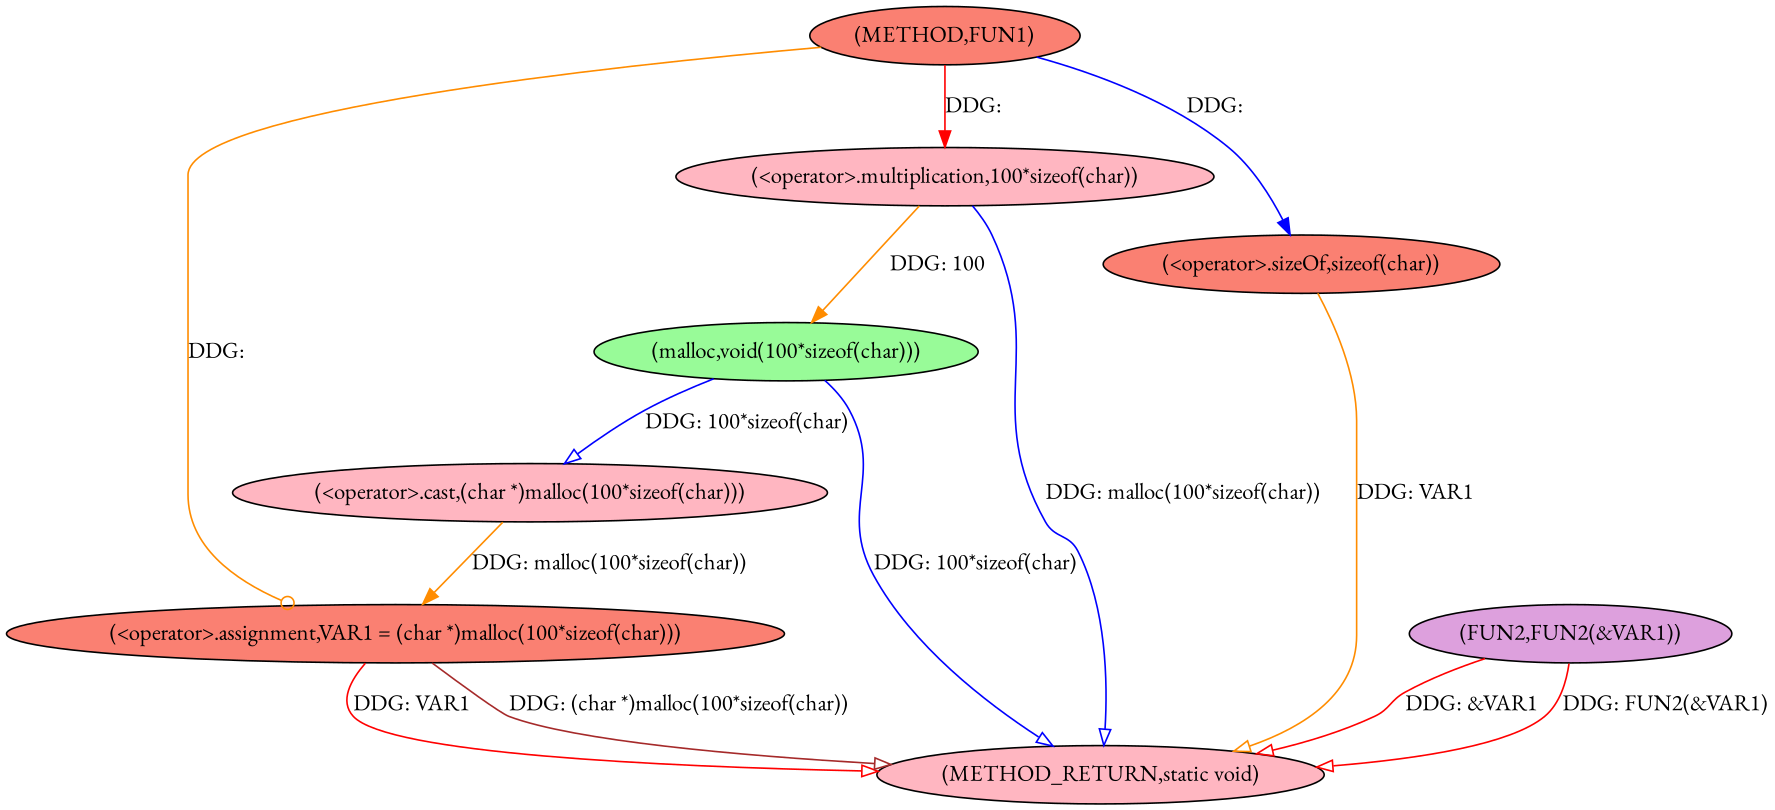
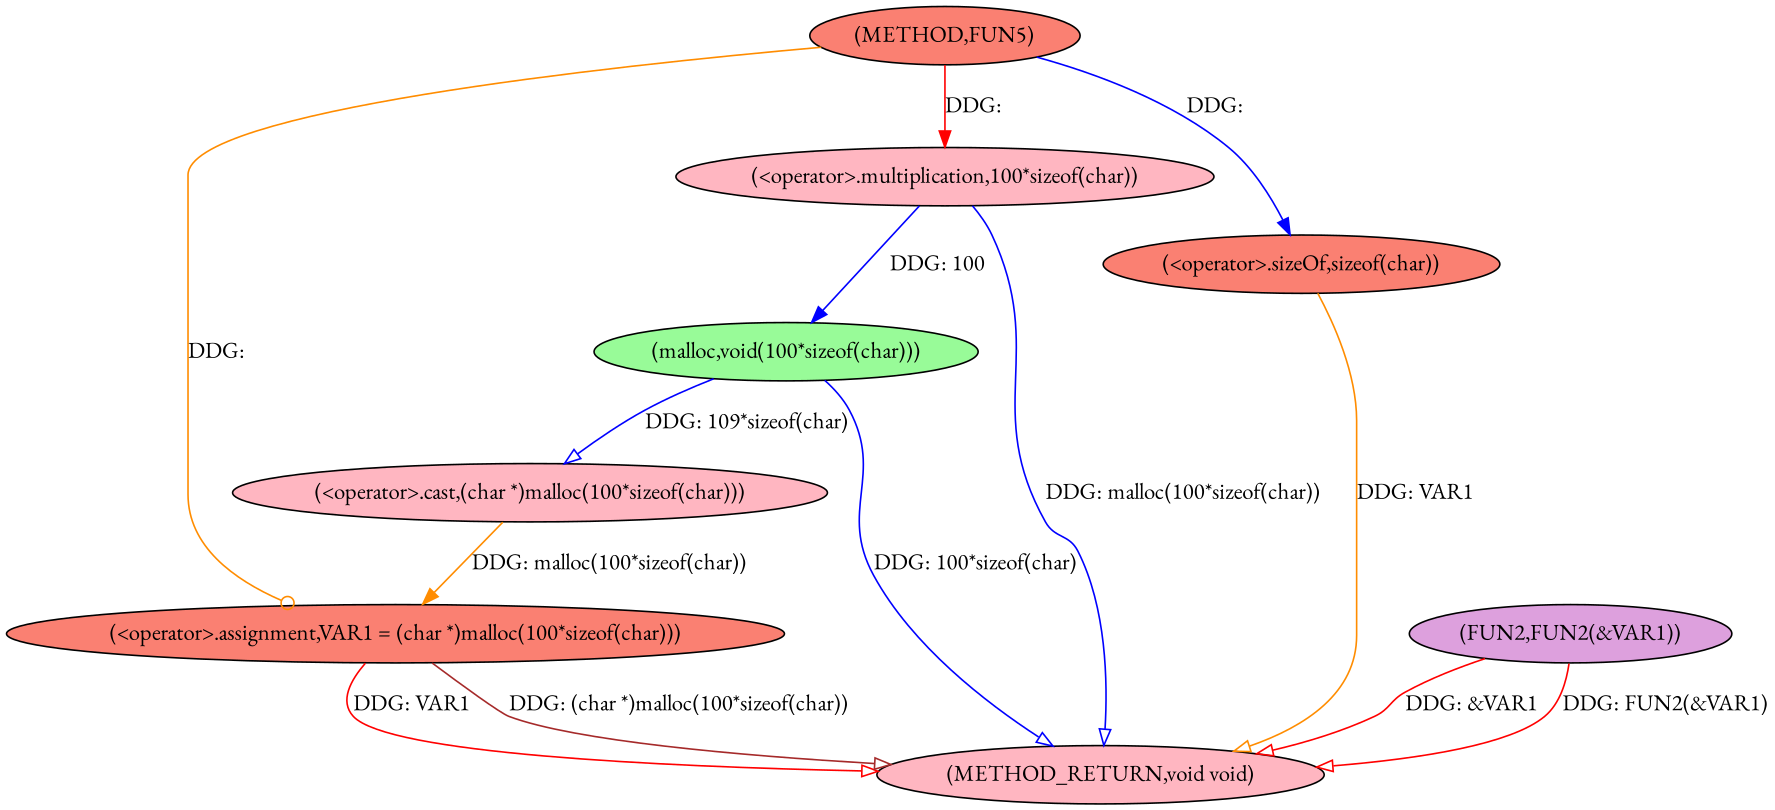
  digraph {
    fontname="EB Garamond"
    node [fillcolor=salmon fontname="EB Garamond" style=filled]
    edge [arrowhead=onormal color=blue fontname="EB Garamond"]
-   n1 [label="(METHOD,FUN1)"]
+   n1 [label="(METHOD,FUN5)"]
    n2 [label="(<operator>.assignment,VAR1 = (char *)malloc(100*sizeof(char)))"]
    n3 [fillcolor=lightpink label="(<operator>.multiplication,100*sizeof(char))"]
    n4 [label="(<operator>.sizeOf,sizeof(char))"]
-   n5 [fillcolor=lightpink label="(METHOD_RETURN,static void)"]
+   n5 [fillcolor=lightpink label="(METHOD_RETURN,void void)"]
    n6 [fillcolor=palegreen label="(malloc,void(100*sizeof(char)))"]
    n7 [fillcolor=lightpink label="(<operator>.cast,(char *)malloc(100*sizeof(char)))"]
    n8 [fillcolor=plum label="(FUN2,FUN2(&VAR1))"]
    n1 -> n2 [arrowhead=odot color=darkorange label="DDG: "]
    n1 -> n3 [arrowhead=normal color=red label="DDG: "]
    n1 -> n4 [arrowhead=normal label="DDG: "]
    n2 -> n5 [color=red label="DDG: VAR1"]
    n2 -> n5 [color=brown label="DDG: (char *)malloc(100*sizeof(char))"]
    n3 -> n5 [label="DDG: malloc(100*sizeof(char))"]
-   n3 -> n6 [arrowhead=normal color=darkorange label="DDG: 100"]
+   n3 -> n6 [arrowhead=normal label="DDG: 100"]
    n4 -> n5 [color=darkorange label="DDG: VAR1"]
    n6 -> n5 [label="DDG: 100*sizeof(char)"]
-   n6 -> n7 [label="DDG: 100*sizeof(char)"]
+   n6 -> n7 [label="DDG: 109*sizeof(char)"]
    n7 -> n2 [arrowhead=normal color=darkorange label="DDG: malloc(100*sizeof(char))"]
    n8 -> n5 [color=red label="DDG: FUN2(&VAR1)"]
    n8 -> n5 [color=red label="DDG: &VAR1"]
  }
